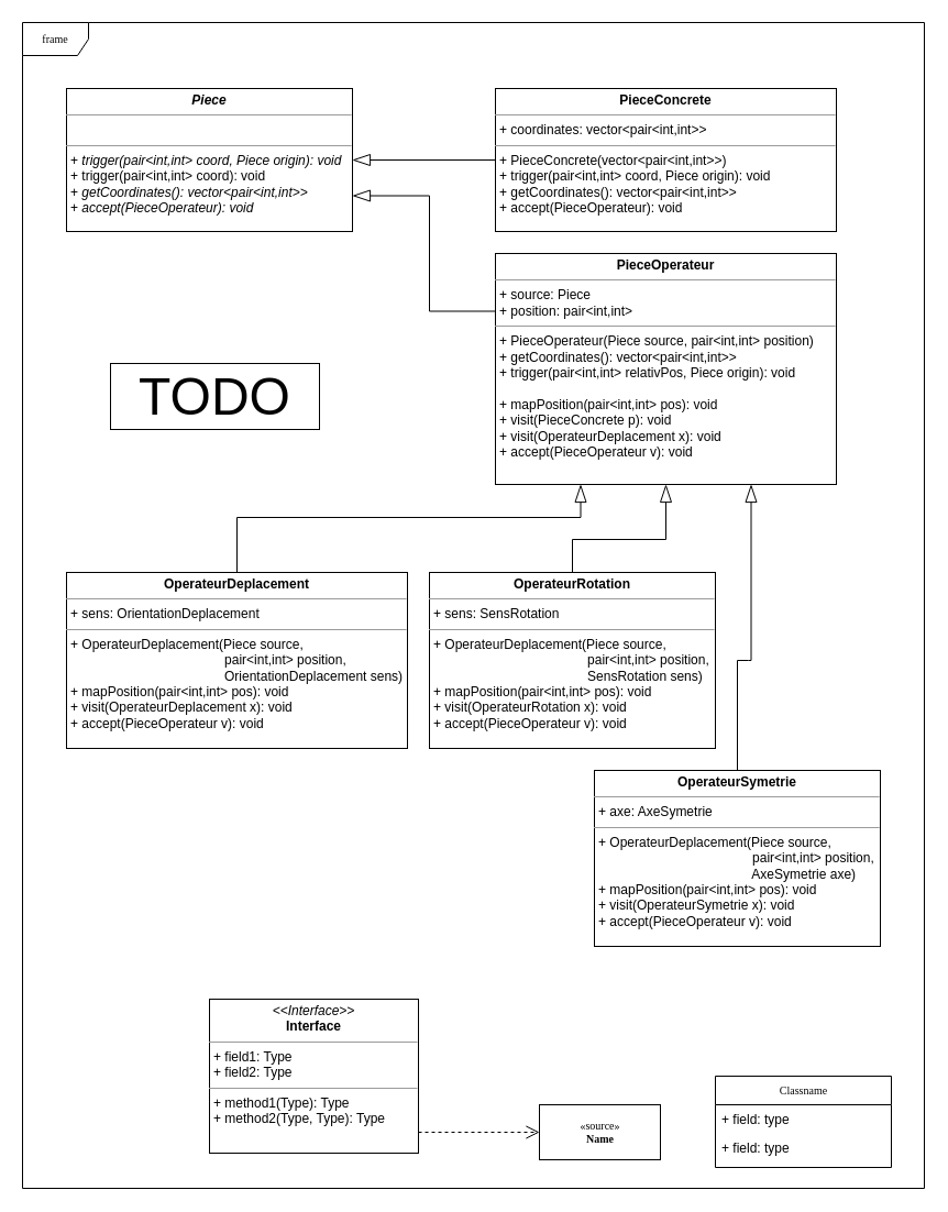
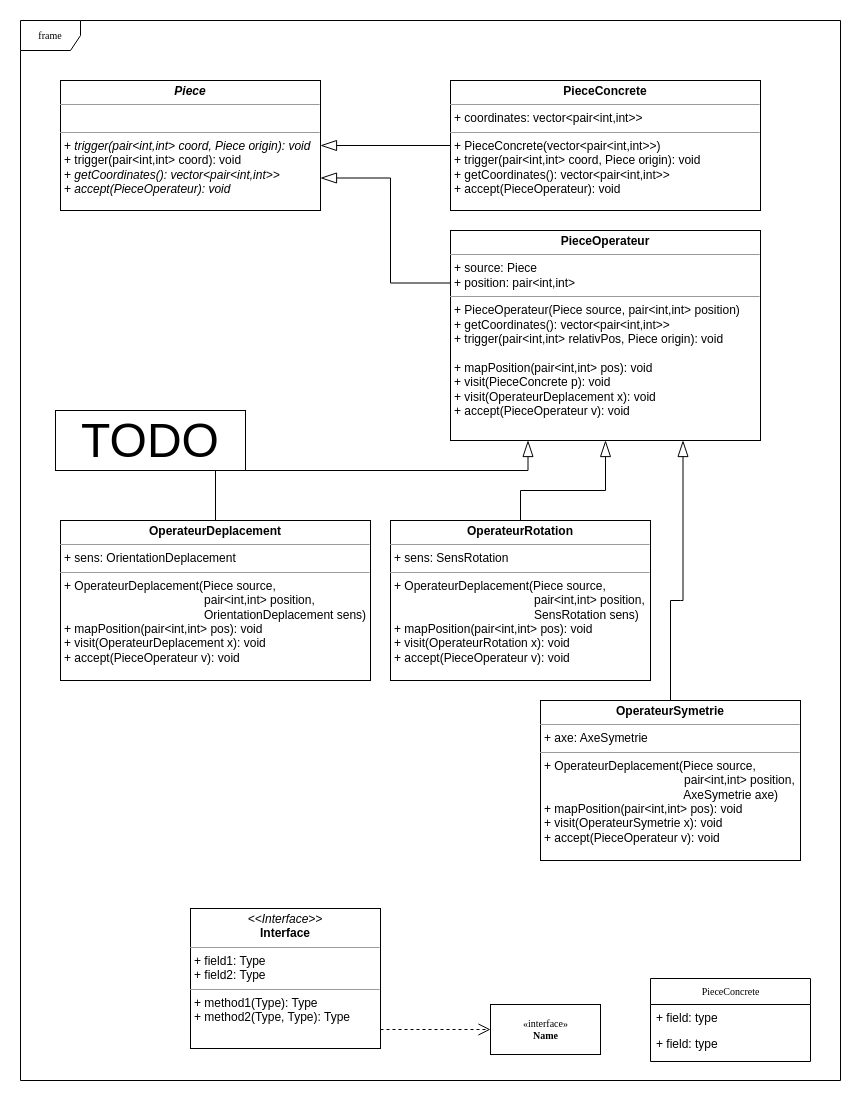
  <mxCell id="0" />
  <mxCell id="1" parent="0" />
  <mxCell id="2" value="frame" style="shape=umlFrame;whiteSpace=wrap;html=1;rounded=0;shadow=0;comic=0;labelBackgroundColor=none;strokeWidth=1;fontFamily=Verdana;fontSize=10;align=center;" parent="1" vertex="1"><mxGeometry x="20" y="20" width="820" height="1060" as="geometry" /></mxCell>
- <mxCell id="3" value="Classname" style="swimlane;html=1;fontStyle=0;childLayout=stackLayout;horizontal=1;startSize=26;fillColor=none;horizontalStack=0;resizeParent=1;resizeLast=0;collapsible=1;marginBottom=0;swimlaneFillColor=#ffffff;rounded=0;shadow=0;comic=0;labelBackgroundColor=none;strokeWidth=1;fontFamily=Verdana;fontSize=10;align=center;" parent="1" vertex="1"><mxGeometry x="650" y="978" width="160" height="83" as="geometry" /></mxCell>
+ <mxCell id="3" value="PieceConcrete" style="swimlane;html=1;fontStyle=0;childLayout=stackLayout;horizontal=1;startSize=26;fillColor=none;horizontalStack=0;resizeParent=1;resizeLast=0;collapsible=1;marginBottom=0;swimlaneFillColor=#ffffff;rounded=0;shadow=0;comic=0;labelBackgroundColor=none;strokeWidth=1;fontFamily=Verdana;fontSize=10;align=center;" parent="1" vertex="1"><mxGeometry x="650" y="978" width="160" height="83" as="geometry" /></mxCell>
  <mxCell id="4" value="+ field: type" style="text;html=1;strokeColor=none;fillColor=none;align=left;verticalAlign=top;spacingLeft=4;spacingRight=4;whiteSpace=wrap;overflow=hidden;rotatable=0;points=[[0,0.5],[1,0.5]];portConstraint=eastwest;" parent="3" vertex="1"><mxGeometry y="26" width="160" height="26" as="geometry" /></mxCell>
  <mxCell id="5" value="+ field: type" style="text;html=1;strokeColor=none;fillColor=none;align=left;verticalAlign=top;spacingLeft=4;spacingRight=4;whiteSpace=wrap;overflow=hidden;rotatable=0;points=[[0,0.5],[1,0.5]];portConstraint=eastwest;" parent="3" vertex="1"><mxGeometry y="52" width="160" height="26" as="geometry" /></mxCell>
- <mxCell id="6" value="&amp;laquo;source&amp;raquo;&lt;br&gt;&lt;b&gt;Name&lt;/b&gt;" style="html=1;rounded=0;shadow=0;comic=0;labelBackgroundColor=none;strokeWidth=1;fontFamily=Verdana;fontSize=10;align=center;" parent="1" vertex="1"><mxGeometry x="490" y="1004" width="110" height="50" as="geometry" /></mxCell>
+ <mxCell id="6" value="&amp;laquo;interface&amp;raquo;&lt;br&gt;&lt;b&gt;Name&lt;/b&gt;" style="html=1;rounded=0;shadow=0;comic=0;labelBackgroundColor=none;strokeWidth=1;fontFamily=Verdana;fontSize=10;align=center;" parent="1" vertex="1"><mxGeometry x="490" y="1004" width="110" height="50" as="geometry" /></mxCell>
  <mxCell id="7" style="edgeStyle=orthogonalEdgeStyle;rounded=0;html=1;dashed=1;labelBackgroundColor=none;startFill=0;endArrow=open;endFill=0;endSize=10;fontFamily=Verdana;fontSize=10;" parent="1" source="8" target="6" edge="1"><mxGeometry relative="1" as="geometry"><Array as="points"><mxPoint x="410" y="1029" /><mxPoint x="410" y="1029" /></Array></mxGeometry></mxCell>
  <mxCell id="8" value="&lt;p style=&quot;margin:0px;margin-top:4px;text-align:center;&quot;&gt;&lt;i&gt;&amp;lt;&amp;lt;Interface&amp;gt;&amp;gt;&lt;/i&gt;&lt;br/&gt;&lt;b&gt;Interface&lt;/b&gt;&lt;/p&gt;&lt;hr size=&quot;1&quot;/&gt;&lt;p style=&quot;margin:0px;margin-left:4px;&quot;&gt;+ field1: Type&lt;br/&gt;+ field2: Type&lt;/p&gt;&lt;hr size=&quot;1&quot;/&gt;&lt;p style=&quot;margin:0px;margin-left:4px;&quot;&gt;+ method1(Type): Type&lt;br/&gt;+ method2(Type, Type): Type&lt;/p&gt;" style="verticalAlign=top;align=left;overflow=fill;fontSize=12;fontFamily=Helvetica;html=1;rounded=0;shadow=0;comic=0;labelBackgroundColor=none;strokeWidth=1" parent="1" vertex="1"><mxGeometry x="190" y="908" width="190" height="140" as="geometry" /></mxCell>
  <mxCell id="9" value="&lt;p style=&quot;margin:0px;margin-top:4px;text-align:center;&quot;&gt;&lt;b&gt;&lt;i&gt;Piece&lt;/i&gt;&lt;/b&gt;&lt;/p&gt;&lt;hr size=&quot;1&quot;&gt;&lt;p style=&quot;margin:0px;margin-left:4px;&quot;&gt;&lt;br&gt;&lt;/p&gt;&lt;hr size=&quot;1&quot;&gt;&lt;p style=&quot;margin:0px;margin-left:4px;&quot;&gt;+ &lt;i&gt;trigger(pair&amp;lt;int,int&amp;gt; coord, Piece origin): void&lt;/i&gt;&lt;br&gt;+ trigger(pair&amp;lt;int,int&amp;gt; coord): void&lt;/p&gt;&lt;p style=&quot;margin:0px;margin-left:4px;&quot;&gt;+ &lt;i&gt;getCoordinates(): vector&amp;lt;pair&amp;lt;int,int&amp;gt;&amp;gt;&lt;/i&gt;&lt;/p&gt;&lt;p style=&quot;margin:0px;margin-left:4px;&quot;&gt;+ &lt;i&gt;accept(PieceOperateur): void&lt;/i&gt;&lt;br&gt;&lt;/p&gt;&lt;p style=&quot;margin:0px;margin-left:4px;&quot;&gt;&lt;br&gt;&lt;/p&gt;" style="verticalAlign=top;align=left;overflow=fill;fontSize=12;fontFamily=Helvetica;html=1;rounded=0;shadow=0;comic=0;labelBackgroundColor=none;strokeWidth=1" parent="1" vertex="1"><mxGeometry x="60" y="80" width="260" height="130" as="geometry" /></mxCell>
  <mxCell id="10" style="edgeStyle=orthogonalEdgeStyle;rounded=0;orthogonalLoop=1;jettySize=auto;html=1;exitX=0;exitY=0.5;exitDx=0;exitDy=0;entryX=1;entryY=0.5;entryDx=0;entryDy=0;endArrow=blockThin;endFill=0;targetPerimeterSpacing=0;endSize=14;" edge="1" parent="1" source="11" target="9"><mxGeometry relative="1" as="geometry" /></mxCell>
  <mxCell id="11" value="&lt;p style=&quot;margin:0px;margin-top:4px;text-align:center;&quot;&gt;&lt;b&gt;PieceConcrete&lt;/b&gt;&lt;/p&gt;&lt;hr size=&quot;1&quot;&gt;&lt;p style=&quot;margin:0px;margin-left:4px;&quot;&gt;+ coordinates: vector&amp;lt;pair&amp;lt;int,int&amp;gt;&amp;gt;&lt;/p&gt;&lt;hr size=&quot;1&quot;&gt;&lt;p style=&quot;margin:0px;margin-left:4px;&quot;&gt;+ PieceConcrete(vector&amp;lt;pair&amp;lt;int,int&amp;gt;&amp;gt;)&lt;/p&gt;&lt;p style=&quot;margin:0px;margin-left:4px;&quot;&gt;+ trigger(pair&amp;lt;int,int&amp;gt; coord, Piece origin): void&lt;/p&gt;&lt;p style=&quot;margin:0px;margin-left:4px;&quot;&gt;+ getCoordinates(): vector&amp;lt;pair&amp;lt;int,int&amp;gt;&amp;gt;&lt;/p&gt;&lt;p style=&quot;margin:0px;margin-left:4px;&quot;&gt;&lt;/p&gt;&lt;p style=&quot;margin:0px;margin-left:4px;&quot;&gt;+ accept(PieceOperateur): void&lt;/p&gt;&lt;p style=&quot;margin:0px;margin-left:4px;&quot;&gt;&lt;br&gt;&lt;/p&gt;" style="verticalAlign=top;align=left;overflow=fill;fontSize=12;fontFamily=Helvetica;html=1;rounded=0;shadow=0;comic=0;labelBackgroundColor=none;strokeWidth=1" vertex="1" parent="1"><mxGeometry x="450" y="80" width="310" height="130" as="geometry" /></mxCell>
  <mxCell id="12" style="edgeStyle=orthogonalEdgeStyle;rounded=0;orthogonalLoop=1;jettySize=auto;html=1;exitX=0;exitY=0.25;exitDx=0;exitDy=0;entryX=1;entryY=0.75;entryDx=0;entryDy=0;endArrow=blockThin;endFill=0;endSize=14;" edge="1" parent="1" source="13" target="9"><mxGeometry relative="1" as="geometry" /></mxCell>
  <mxCell id="13" value="&lt;p style=&quot;margin:0px;margin-top:4px;text-align:center;&quot;&gt;&lt;b&gt;PieceOperateur&lt;/b&gt;&lt;/p&gt;&lt;hr size=&quot;1&quot;&gt;&lt;p style=&quot;margin:0px;margin-left:4px;&quot;&gt;+ source: Piece&lt;/p&gt;&lt;p style=&quot;margin:0px;margin-left:4px;&quot;&gt;+ position: pair&amp;lt;int,int&amp;gt;&lt;br&gt;&lt;/p&gt;&lt;hr size=&quot;1&quot;&gt;&lt;p style=&quot;margin:0px;margin-left:4px;&quot;&gt;+ PieceOperateur(Piece source, pair&amp;lt;int,int&amp;gt; position)&lt;/p&gt;&lt;p style=&quot;margin:0px;margin-left:4px;&quot;&gt;+ getCoordinates(): vector&amp;lt;pair&amp;lt;int,int&amp;gt;&amp;gt;&lt;/p&gt;&lt;p style=&quot;margin:0px;margin-left:4px;&quot;&gt;+ trigger(pair&amp;lt;int,int&amp;gt; relativPos, Piece origin): void&lt;/p&gt;&lt;p style=&quot;margin:0px;margin-left:4px;&quot;&gt;&lt;br&gt;&lt;/p&gt;&lt;p style=&quot;margin:0px;margin-left:4px;&quot;&gt;+ mapPosition(pair&amp;lt;int,int&amp;gt; pos): void&lt;/p&gt;&lt;p style=&quot;margin:0px;margin-left:4px;&quot;&gt;+ visit(PieceConcrete p): void&lt;/p&gt;&lt;p style=&quot;margin:0px;margin-left:4px;&quot;&gt;+ visit(OperateurDeplacement x): void&lt;/p&gt;&lt;p style=&quot;margin:0px;margin-left:4px;&quot;&gt;+ accept(PieceOperateur v): void&lt;br&gt;&lt;/p&gt;&lt;p style=&quot;margin:0px;margin-left:4px;&quot;&gt;&lt;/p&gt;&lt;p style=&quot;margin:0px;margin-left:4px;&quot;&gt;&lt;br&gt;&lt;/p&gt;" style="verticalAlign=top;align=left;overflow=fill;fontSize=12;fontFamily=Helvetica;html=1;rounded=0;shadow=0;comic=0;labelBackgroundColor=none;strokeWidth=1" vertex="1" parent="1"><mxGeometry x="450" y="230" width="310" height="210" as="geometry" /></mxCell>
  <mxCell id="14" value="&lt;p style=&quot;margin:0px;margin-top:4px;text-align:center;&quot;&gt;&lt;b&gt;OperateurDeplacement&lt;/b&gt;&lt;/p&gt;&lt;hr size=&quot;1&quot;&gt;&lt;p style=&quot;margin:0px;margin-left:4px;&quot;&gt;+ sens: OrientationDeplacement&lt;/p&gt;&lt;hr size=&quot;1&quot;&gt;&lt;p style=&quot;margin:0px;margin-left:4px;&quot;&gt;+ OperateurDeplacement(Piece source,&lt;/p&gt;&lt;p style=&quot;margin:0px;margin-left:4px;&quot;&gt;&amp;nbsp;&amp;nbsp;&amp;nbsp;&amp;nbsp;&amp;nbsp;&amp;nbsp;&amp;nbsp;&amp;nbsp;&amp;nbsp;&amp;nbsp;&amp;nbsp;&amp;nbsp;&amp;nbsp;&amp;nbsp;&amp;nbsp;&amp;nbsp;&amp;nbsp;&amp;nbsp;&amp;nbsp;&amp;nbsp;&amp;nbsp;&amp;nbsp;&amp;nbsp;&amp;nbsp;&amp;nbsp;&amp;nbsp;&amp;nbsp;&amp;nbsp;&amp;nbsp;&amp;nbsp;&amp;nbsp;&amp;nbsp;&amp;nbsp;&amp;nbsp;&amp;nbsp;&amp;nbsp;&amp;nbsp;&amp;nbsp;&amp;nbsp;&amp;nbsp;&amp;nbsp; pair&amp;lt;int,int&amp;gt; position,&lt;/p&gt;&lt;p style=&quot;margin:0px;margin-left:4px;&quot;&gt;&amp;nbsp;&amp;nbsp;&amp;nbsp;&amp;nbsp;&amp;nbsp;&amp;nbsp;&amp;nbsp;&amp;nbsp;&amp;nbsp;&amp;nbsp;&amp;nbsp;&amp;nbsp;&amp;nbsp;&amp;nbsp;&amp;nbsp;&amp;nbsp;&amp;nbsp;&amp;nbsp;&amp;nbsp;&amp;nbsp;&amp;nbsp;&amp;nbsp;&amp;nbsp;&amp;nbsp;&amp;nbsp;&amp;nbsp;&amp;nbsp;&amp;nbsp;&amp;nbsp;&amp;nbsp;&amp;nbsp;&amp;nbsp;&amp;nbsp;&amp;nbsp;&amp;nbsp;&amp;nbsp;&amp;nbsp;&amp;nbsp;&amp;nbsp;&amp;nbsp;&amp;nbsp; OrientationDeplacement sens)&lt;br&gt;&lt;/p&gt;&lt;p style=&quot;margin:0px;margin-left:4px;&quot;&gt;+ mapPosition(pair&amp;lt;int,int&amp;gt; pos): void&lt;/p&gt;&lt;p style=&quot;margin:0px;margin-left:4px;&quot;&gt;+ visit(OperateurDeplacement x): void&lt;/p&gt;&lt;p style=&quot;margin:0px;margin-left:4px;&quot;&gt;+ accept(PieceOperateur v): void&lt;br&gt;&lt;/p&gt;&lt;p style=&quot;margin:0px;margin-left:4px;&quot;&gt;&lt;/p&gt;&lt;p style=&quot;margin:0px;margin-left:4px;&quot;&gt;&lt;br&gt;&lt;/p&gt;" style="verticalAlign=top;align=left;overflow=fill;fontSize=12;fontFamily=Helvetica;html=1;rounded=0;shadow=0;comic=0;labelBackgroundColor=none;strokeWidth=1" vertex="1" parent="1"><mxGeometry x="60" y="520" width="310" height="160" as="geometry" /></mxCell>
  <mxCell id="15" style="edgeStyle=orthogonalEdgeStyle;rounded=0;orthogonalLoop=1;jettySize=auto;html=1;exitX=0.5;exitY=0;exitDx=0;exitDy=0;entryX=0.25;entryY=1;entryDx=0;entryDy=0;endArrow=blockThin;endFill=0;targetPerimeterSpacing=0;endSize=14;" edge="1" parent="1" source="14" target="13"><mxGeometry relative="1" as="geometry"><mxPoint x="460" y="155" as="sourcePoint" /><mxPoint x="330" y="155" as="targetPoint" /><Array as="points"><mxPoint x="215" y="470" /><mxPoint x="528" y="470" /></Array></mxGeometry></mxCell>
  <mxCell id="16" value="&lt;p style=&quot;margin:0px;margin-top:4px;text-align:center;&quot;&gt;&lt;b&gt;OperateurRotation&lt;/b&gt;&lt;/p&gt;&lt;hr size=&quot;1&quot;&gt;&lt;p style=&quot;margin:0px;margin-left:4px;&quot;&gt;+ sens: SensRotation&lt;/p&gt;&lt;hr size=&quot;1&quot;&gt;&lt;p style=&quot;margin:0px;margin-left:4px;&quot;&gt;+ OperateurDeplacement(Piece source,&lt;/p&gt;&lt;p style=&quot;margin:0px;margin-left:4px;&quot;&gt;&amp;nbsp;&amp;nbsp;&amp;nbsp;&amp;nbsp;&amp;nbsp;&amp;nbsp;&amp;nbsp;&amp;nbsp;&amp;nbsp;&amp;nbsp;&amp;nbsp;&amp;nbsp;&amp;nbsp;&amp;nbsp;&amp;nbsp;&amp;nbsp;&amp;nbsp;&amp;nbsp;&amp;nbsp;&amp;nbsp;&amp;nbsp;&amp;nbsp;&amp;nbsp;&amp;nbsp;&amp;nbsp;&amp;nbsp;&amp;nbsp;&amp;nbsp;&amp;nbsp;&amp;nbsp;&amp;nbsp;&amp;nbsp;&amp;nbsp;&amp;nbsp;&amp;nbsp;&amp;nbsp;&amp;nbsp;&amp;nbsp;&amp;nbsp;&amp;nbsp;&amp;nbsp; pair&amp;lt;int,int&amp;gt; position,&lt;/p&gt;&lt;p style=&quot;margin:0px;margin-left:4px;&quot;&gt;&amp;nbsp;&amp;nbsp;&amp;nbsp;&amp;nbsp;&amp;nbsp;&amp;nbsp;&amp;nbsp;&amp;nbsp;&amp;nbsp;&amp;nbsp;&amp;nbsp;&amp;nbsp;&amp;nbsp;&amp;nbsp;&amp;nbsp;&amp;nbsp;&amp;nbsp;&amp;nbsp;&amp;nbsp;&amp;nbsp;&amp;nbsp;&amp;nbsp;&amp;nbsp;&amp;nbsp;&amp;nbsp;&amp;nbsp;&amp;nbsp;&amp;nbsp;&amp;nbsp;&amp;nbsp;&amp;nbsp;&amp;nbsp;&amp;nbsp;&amp;nbsp;&amp;nbsp;&amp;nbsp;&amp;nbsp;&amp;nbsp;&amp;nbsp;&amp;nbsp;&amp;nbsp; SensRotation sens)&lt;br&gt;&lt;/p&gt;&lt;p style=&quot;margin:0px;margin-left:4px;&quot;&gt;+ mapPosition(pair&amp;lt;int,int&amp;gt; pos): void&lt;/p&gt;&lt;p style=&quot;margin:0px;margin-left:4px;&quot;&gt;+ visit(OperateurRotation x): void&lt;/p&gt;&lt;p style=&quot;margin:0px;margin-left:4px;&quot;&gt;+ accept(PieceOperateur v): void&lt;br&gt;&lt;/p&gt;&lt;p style=&quot;margin:0px;margin-left:4px;&quot;&gt;&lt;/p&gt;&lt;p style=&quot;margin:0px;margin-left:4px;&quot;&gt;&lt;br&gt;&lt;/p&gt;" style="verticalAlign=top;align=left;overflow=fill;fontSize=12;fontFamily=Helvetica;html=1;rounded=0;shadow=0;comic=0;labelBackgroundColor=none;strokeWidth=1" vertex="1" parent="1"><mxGeometry x="390" y="520" width="260" height="160" as="geometry" /></mxCell>
  <mxCell id="17" value="&lt;p style=&quot;margin:0px;margin-top:4px;text-align:center;&quot;&gt;&lt;b&gt;OperateurSymetrie&lt;/b&gt;&lt;/p&gt;&lt;hr size=&quot;1&quot;&gt;&lt;p style=&quot;margin:0px;margin-left:4px;&quot;&gt;+ axe: AxeSymetrie&lt;br&gt;&lt;/p&gt;&lt;hr size=&quot;1&quot;&gt;&lt;p style=&quot;margin:0px;margin-left:4px;&quot;&gt;+ OperateurDeplacement(Piece source,&lt;/p&gt;&lt;p style=&quot;margin:0px;margin-left:4px;&quot;&gt;&amp;nbsp;&amp;nbsp;&amp;nbsp;&amp;nbsp;&amp;nbsp;&amp;nbsp;&amp;nbsp;&amp;nbsp;&amp;nbsp;&amp;nbsp;&amp;nbsp;&amp;nbsp;&amp;nbsp;&amp;nbsp;&amp;nbsp;&amp;nbsp;&amp;nbsp;&amp;nbsp;&amp;nbsp;&amp;nbsp;&amp;nbsp;&amp;nbsp;&amp;nbsp;&amp;nbsp;&amp;nbsp;&amp;nbsp;&amp;nbsp;&amp;nbsp;&amp;nbsp;&amp;nbsp;&amp;nbsp;&amp;nbsp;&amp;nbsp;&amp;nbsp;&amp;nbsp;&amp;nbsp;&amp;nbsp;&amp;nbsp;&amp;nbsp;&amp;nbsp;&amp;nbsp; pair&amp;lt;int,int&amp;gt; position,&lt;/p&gt;&lt;p style=&quot;margin:0px;margin-left:4px;&quot;&gt;&amp;nbsp;&amp;nbsp;&amp;nbsp;&amp;nbsp;&amp;nbsp;&amp;nbsp;&amp;nbsp;&amp;nbsp;&amp;nbsp;&amp;nbsp;&amp;nbsp;&amp;nbsp;&amp;nbsp;&amp;nbsp;&amp;nbsp;&amp;nbsp;&amp;nbsp;&amp;nbsp;&amp;nbsp;&amp;nbsp;&amp;nbsp;&amp;nbsp;&amp;nbsp;&amp;nbsp;&amp;nbsp;&amp;nbsp;&amp;nbsp;&amp;nbsp;&amp;nbsp;&amp;nbsp;&amp;nbsp;&amp;nbsp;&amp;nbsp;&amp;nbsp;&amp;nbsp;&amp;nbsp;&amp;nbsp;&amp;nbsp;&amp;nbsp;&amp;nbsp;&amp;nbsp; AxeSymetrie axe)&lt;br&gt;&lt;/p&gt;&lt;p style=&quot;margin:0px;margin-left:4px;&quot;&gt;+ mapPosition(pair&amp;lt;int,int&amp;gt; pos): void&lt;/p&gt;&lt;p style=&quot;margin:0px;margin-left:4px;&quot;&gt;+ visit(OperateurSymetrie x): void&lt;/p&gt;&lt;p style=&quot;margin:0px;margin-left:4px;&quot;&gt;+ accept(PieceOperateur v): void&lt;br&gt;&lt;/p&gt;&lt;p style=&quot;margin:0px;margin-left:4px;&quot;&gt;&lt;/p&gt;&lt;p style=&quot;margin:0px;margin-left:4px;&quot;&gt;&lt;br&gt;&lt;/p&gt;" style="verticalAlign=top;align=left;overflow=fill;fontSize=12;fontFamily=Helvetica;html=1;rounded=0;shadow=0;comic=0;labelBackgroundColor=none;strokeWidth=1" vertex="1" parent="1"><mxGeometry x="540" y="700" width="260" height="160" as="geometry" /></mxCell>
  <mxCell id="18" style="edgeStyle=orthogonalEdgeStyle;rounded=0;orthogonalLoop=1;jettySize=auto;html=1;exitX=0.5;exitY=0;exitDx=0;exitDy=0;entryX=0.5;entryY=1;entryDx=0;entryDy=0;endArrow=blockThin;endFill=0;targetPerimeterSpacing=0;endSize=14;" edge="1" parent="1" source="16" target="13"><mxGeometry relative="1" as="geometry"><mxPoint x="225" y="530" as="sourcePoint" /><mxPoint x="615" y="450" as="targetPoint" /><Array as="points"><mxPoint x="520" y="490" /><mxPoint x="605" y="490" /></Array></mxGeometry></mxCell>
  <mxCell id="19" style="edgeStyle=orthogonalEdgeStyle;rounded=0;orthogonalLoop=1;jettySize=auto;html=1;exitX=0.5;exitY=0;exitDx=0;exitDy=0;entryX=0.75;entryY=1;entryDx=0;entryDy=0;endArrow=blockThin;endFill=0;targetPerimeterSpacing=0;endSize=14;" edge="1" parent="1" source="17" target="13"><mxGeometry relative="1" as="geometry"><mxPoint x="530" y="530" as="sourcePoint" /><mxPoint x="615" y="450" as="targetPoint" /><Array as="points"><mxPoint x="680" y="600" /><mxPoint x="683" y="600" /><mxPoint x="683" y="440" /></Array></mxGeometry></mxCell>
- <mxCell id="20" value="&lt;font style=&quot;font-size: 48px;&quot;&gt;TODO&lt;/font&gt;" style="rounded=0;whiteSpace=wrap;html=1;" vertex="1" parent="1"><mxGeometry x="100" y="330" width="190" height="60" as="geometry" /></mxCell>
+ <mxCell id="20" value="&lt;font style=&quot;font-size: 48px;&quot;&gt;TODO&lt;/font&gt;" style="rounded=0;whiteSpace=wrap;html=1;" vertex="1" parent="1"><mxGeometry x="55" y="410" width="190" height="60" as="geometry" /></mxCell>
